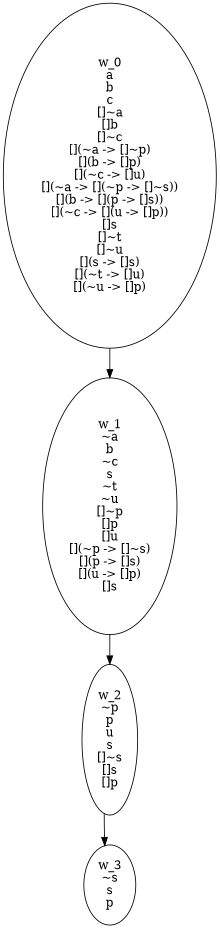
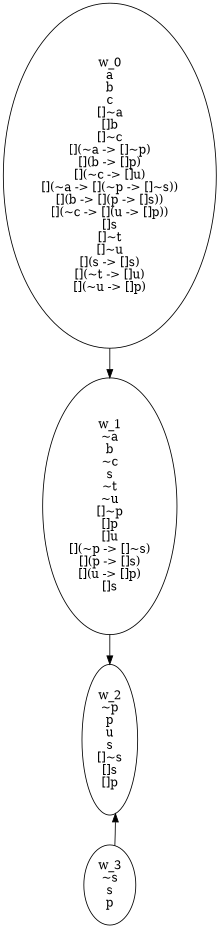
  digraph {
    n1 [label="w_0\na\nb\nc\n[]~a\n[]b\n[]~c\n[](~a -> []~p)\n[](b -> []p)\n[](~c -> []u)\n[](~a -> [](~p -> []~s))\n[](b -> [](p -> []s))\n[](~c -> [](u -> []p))\n[]s\n[]~t\n[]~u\n[](s -> []s)\n[](~t -> []u)\n[](~u -> []p)"]
    n2 [label="w_1\n~a\nb\n~c\ns\n~t\n~u\n[]~p\n[]p\n[]u\n[](~p -> []~s)\n[](p -> []s)\n[](u -> []p)\n[]s"]
    n3 [label="w_2\n~p\np\nu\ns\n[]~s\n[]s\n[]p"]
    n4 [label="w_3\n~s\ns\np"]
    n1 -> n2
    n2 -> n3
-   n3 -> n4
+   n4 -> n3
  }
